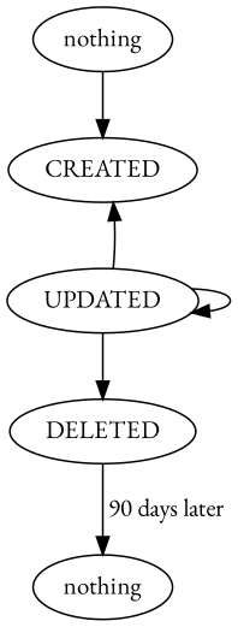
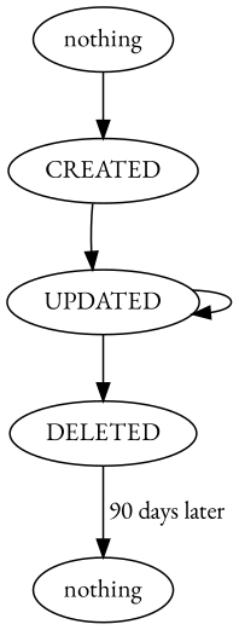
  digraph {
    fontname="EB Garamond"
    node [fontname="EB Garamond"]
    edge [fontname="EB Garamond"]
    n1 [label=nothing]
    CREATED
    UPDATED
    n4 [label=nothing]
    DELETED
    n1 -> CREATED
-   UPDATED -> CREATED
+   CREATED -> UPDATED
    UPDATED -> UPDATED
    UPDATED -> DELETED
    DELETED -> n4 [label=" 90 days later"]
  }
